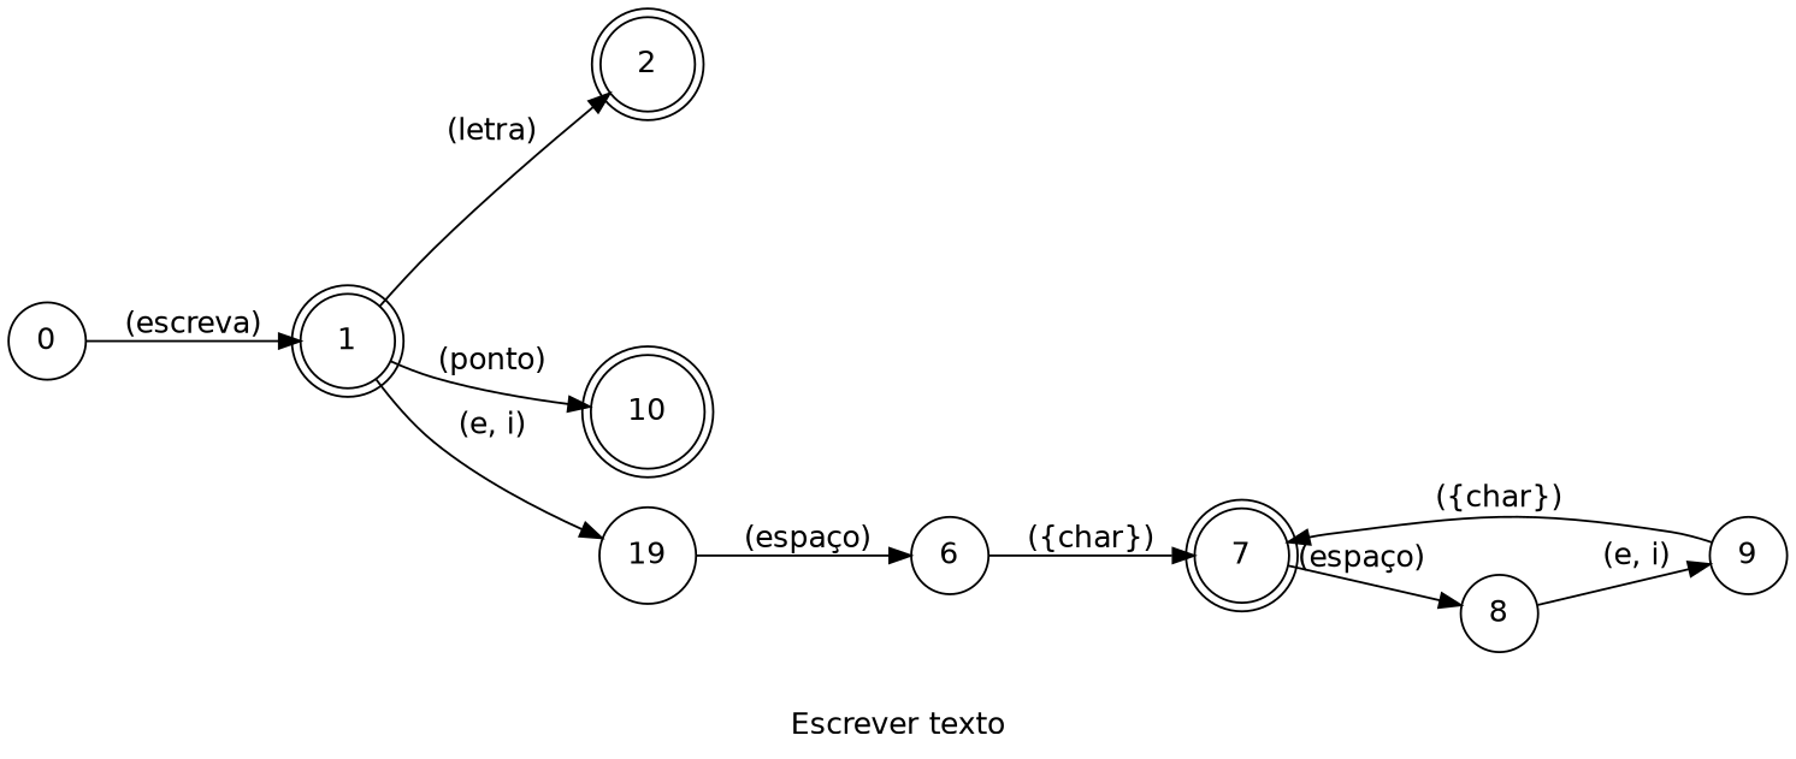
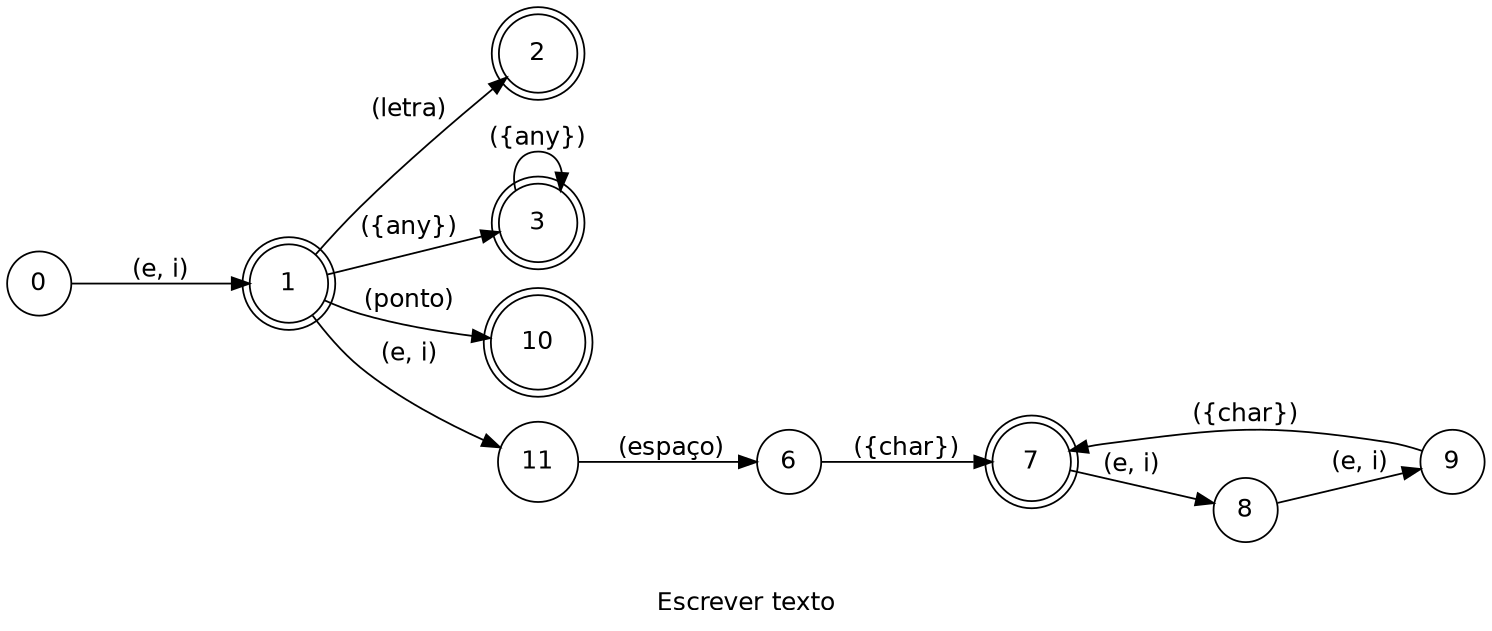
  digraph {
    desc="Escreve um pedaço de texto no editor de texto"
    disableStopWords=true
    examples="\n        escreva ola como vai você,\n        escreva apenas um teste,\n        escreva meu nome é giovani girogio,\n        escreva letra a B e letra O e letra I\n    "
    fontname="DejaVu Sans"
    label="Escrever texto"
    lang="pt-BR"
    langName="Português"
    rankdir=LR
    title="Escrever texto"
    node [fontname="DejaVu Sans" shape=circle]
    edge [fontname="DejaVu Sans"]
    6
    9
    7 [shape=doublecircle]
    1 [shape=doublecircle]
    2 [shape=doublecircle]
+   3 [shape=doublecircle]
    10 [shape=doublecircle]
-   11 [label=19]
+   11
    8
    0
    subgraph sub_1 {
      6
      9
    }
    6 -> 7 [label="({char})" store=text]
    9 -> 7 [label="({char})" store=text]
-   7 -> 8 [label="(espaço)"]
+   7 -> 8 [label="(e, i)"]
    1 -> 2 [label="(letra)" normalizer=boolean store=isSpace]
+   1 -> 3 [label="({any})" store=text]
    1 -> 10 [label="(ponto)" normalizer=boolean store=isDot]
    1 -> 11 [label="(e, i)"]
+   3 -> 3 [label="({any})" store=text]
    11 -> 6 [label="(espaço)" normalizer=boolean store=isDitaction]
    8 -> 9 [label="(e, i)"]
-   0 -> 1 [label="(escreva)"]
+   0 -> 1 [label="(e, i)"]
  }
